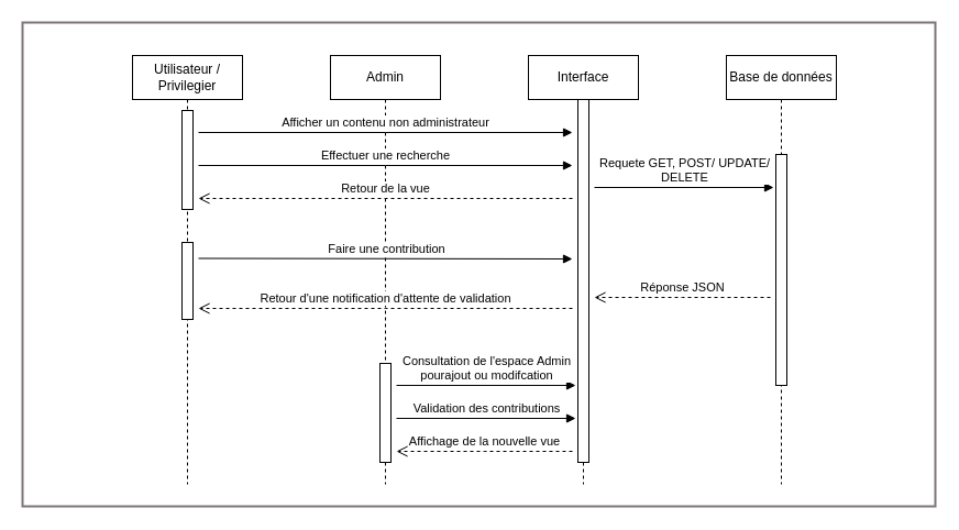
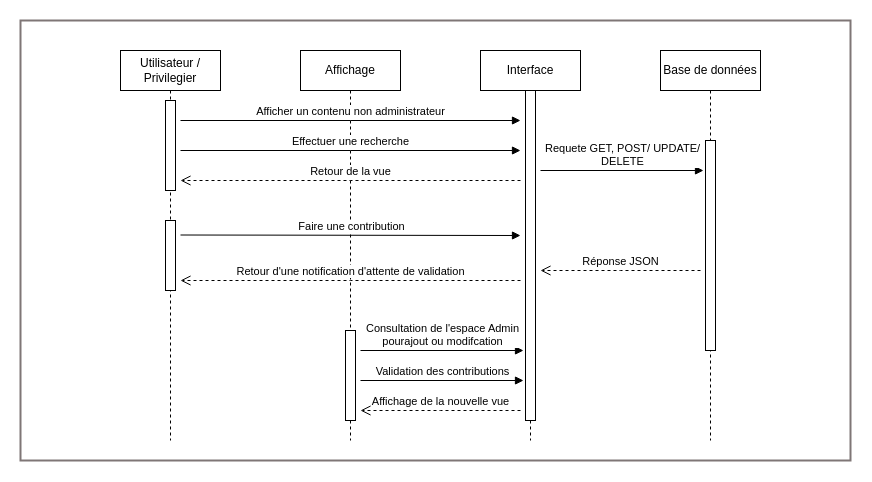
  <mxCell id="0" />
  <mxCell id="1" parent="0" />
  <mxCell id="2" value="" style="rounded=0;whiteSpace=wrap;html=1;strokeColor=#7f7676;strokeWidth=2;" vertex="1" parent="1"><mxGeometry x="20" y="20" width="830" height="440" as="geometry" /></mxCell>
  <mxCell id="3" value="Utilisateur / Privilegier" style="shape=umlLifeline;perimeter=lifelinePerimeter;whiteSpace=wrap;html=1;container=1;dropTarget=0;collapsible=0;recursiveResize=0;outlineConnect=0;portConstraint=eastwest;newEdgeStyle={&quot;edgeStyle&quot;:&quot;elbowEdgeStyle&quot;,&quot;elbow&quot;:&quot;vertical&quot;,&quot;curved&quot;:0,&quot;rounded&quot;:0};" vertex="1" parent="1"><mxGeometry x="120" y="50" width="100" height="390" as="geometry" /></mxCell>
  <mxCell id="4" value="" style="html=1;points=[];perimeter=orthogonalPerimeter;outlineConnect=0;targetShapes=umlLifeline;portConstraint=eastwest;newEdgeStyle={&quot;edgeStyle&quot;:&quot;elbowEdgeStyle&quot;,&quot;elbow&quot;:&quot;vertical&quot;,&quot;curved&quot;:0,&quot;rounded&quot;:0};" vertex="1" parent="3"><mxGeometry x="45" y="50" width="10" height="90" as="geometry" /></mxCell>
- <mxCell id="5" value="Admin" style="shape=umlLifeline;perimeter=lifelinePerimeter;whiteSpace=wrap;html=1;container=1;dropTarget=0;collapsible=0;recursiveResize=0;outlineConnect=0;portConstraint=eastwest;newEdgeStyle={&quot;edgeStyle&quot;:&quot;elbowEdgeStyle&quot;,&quot;elbow&quot;:&quot;vertical&quot;,&quot;curved&quot;:0,&quot;rounded&quot;:0};" vertex="1" parent="1"><mxGeometry x="300" y="50" width="100" height="390" as="geometry" /></mxCell>
+ <mxCell id="5" value="Affichage" style="shape=umlLifeline;perimeter=lifelinePerimeter;whiteSpace=wrap;html=1;container=1;dropTarget=0;collapsible=0;recursiveResize=0;outlineConnect=0;portConstraint=eastwest;newEdgeStyle={&quot;edgeStyle&quot;:&quot;elbowEdgeStyle&quot;,&quot;elbow&quot;:&quot;vertical&quot;,&quot;curved&quot;:0,&quot;rounded&quot;:0};" vertex="1" parent="1"><mxGeometry x="300" y="50" width="100" height="390" as="geometry" /></mxCell>
  <mxCell id="6" value="" style="html=1;points=[];perimeter=orthogonalPerimeter;outlineConnect=0;targetShapes=umlLifeline;portConstraint=eastwest;newEdgeStyle={&quot;edgeStyle&quot;:&quot;elbowEdgeStyle&quot;,&quot;elbow&quot;:&quot;vertical&quot;,&quot;curved&quot;:0,&quot;rounded&quot;:0};" vertex="1" parent="5"><mxGeometry x="45" y="280" width="10" height="90" as="geometry" /></mxCell>
  <mxCell id="7" value="Interface" style="shape=umlLifeline;perimeter=lifelinePerimeter;whiteSpace=wrap;html=1;container=1;dropTarget=0;collapsible=0;recursiveResize=0;outlineConnect=0;portConstraint=eastwest;newEdgeStyle={&quot;edgeStyle&quot;:&quot;elbowEdgeStyle&quot;,&quot;elbow&quot;:&quot;vertical&quot;,&quot;curved&quot;:0,&quot;rounded&quot;:0};" vertex="1" parent="1"><mxGeometry x="480" y="50" width="100" height="390" as="geometry" /></mxCell>
  <mxCell id="8" value="" style="html=1;points=[];perimeter=orthogonalPerimeter;outlineConnect=0;targetShapes=umlLifeline;portConstraint=eastwest;newEdgeStyle={&quot;edgeStyle&quot;:&quot;elbowEdgeStyle&quot;,&quot;elbow&quot;:&quot;vertical&quot;,&quot;curved&quot;:0,&quot;rounded&quot;:0};" vertex="1" parent="7"><mxGeometry x="45" y="40" width="10" height="330" as="geometry" /></mxCell>
  <mxCell id="9" value="Base de données" style="shape=umlLifeline;perimeter=lifelinePerimeter;whiteSpace=wrap;html=1;container=1;dropTarget=0;collapsible=0;recursiveResize=0;outlineConnect=0;portConstraint=eastwest;newEdgeStyle={&quot;edgeStyle&quot;:&quot;elbowEdgeStyle&quot;,&quot;elbow&quot;:&quot;vertical&quot;,&quot;curved&quot;:0,&quot;rounded&quot;:0};" vertex="1" parent="1"><mxGeometry x="660" y="50" width="100" height="390" as="geometry" /></mxCell>
  <mxCell id="10" value="" style="html=1;points=[];perimeter=orthogonalPerimeter;outlineConnect=0;targetShapes=umlLifeline;portConstraint=eastwest;newEdgeStyle={&quot;edgeStyle&quot;:&quot;elbowEdgeStyle&quot;,&quot;elbow&quot;:&quot;vertical&quot;,&quot;curved&quot;:0,&quot;rounded&quot;:0};" vertex="1" parent="9"><mxGeometry x="45" y="90" width="10" height="210" as="geometry" /></mxCell>
  <mxCell id="11" value="Afficher un contenu non administrateur" style="html=1;verticalAlign=bottom;endArrow=block;edgeStyle=elbowEdgeStyle;elbow=vertical;curved=0;rounded=0;" edge="1" parent="1"><mxGeometry width="80" relative="1" as="geometry"><mxPoint x="180" y="120" as="sourcePoint" /><mxPoint x="520" y="120" as="targetPoint" /></mxGeometry></mxCell>
  <mxCell id="12" value="Requete GET, POST/ UPDATE/&lt;br&gt;DELETE" style="html=1;verticalAlign=bottom;endArrow=block;edgeStyle=elbowEdgeStyle;elbow=vertical;curved=0;rounded=0;" edge="1" parent="1"><mxGeometry width="80" relative="1" as="geometry"><mxPoint x="540" y="170" as="sourcePoint" /><mxPoint x="703" y="170" as="targetPoint" /></mxGeometry></mxCell>
  <mxCell id="13" value="Réponse JSON" style="html=1;verticalAlign=bottom;endArrow=open;dashed=1;endSize=8;edgeStyle=elbowEdgeStyle;elbow=vertical;curved=0;rounded=0;" edge="1" parent="1"><mxGeometry relative="1" as="geometry"><mxPoint x="700" y="270" as="sourcePoint" /><mxPoint x="540" y="270" as="targetPoint" /></mxGeometry></mxCell>
  <mxCell id="14" value="Effectuer une recherche" style="html=1;verticalAlign=bottom;endArrow=block;edgeStyle=elbowEdgeStyle;elbow=vertical;curved=0;rounded=0;" edge="1" parent="1"><mxGeometry width="80" relative="1" as="geometry"><mxPoint x="180" y="150" as="sourcePoint" /><mxPoint x="520" y="150" as="targetPoint" /></mxGeometry></mxCell>
  <mxCell id="15" value="Retour de la vue" style="html=1;verticalAlign=bottom;endArrow=open;dashed=1;endSize=8;edgeStyle=elbowEdgeStyle;elbow=vertical;curved=0;rounded=0;" edge="1" parent="1"><mxGeometry relative="1" as="geometry"><mxPoint x="520" y="180" as="sourcePoint" /><mxPoint x="180" y="180" as="targetPoint" /></mxGeometry></mxCell>
  <mxCell id="16" value="" style="html=1;points=[];perimeter=orthogonalPerimeter;outlineConnect=0;targetShapes=umlLifeline;portConstraint=eastwest;newEdgeStyle={&quot;edgeStyle&quot;:&quot;elbowEdgeStyle&quot;,&quot;elbow&quot;:&quot;vertical&quot;,&quot;curved&quot;:0,&quot;rounded&quot;:0};" vertex="1" parent="1"><mxGeometry x="165" y="220" width="10" height="70" as="geometry" /></mxCell>
  <mxCell id="17" value="Faire une contribution" style="html=1;verticalAlign=bottom;endArrow=block;edgeStyle=elbowEdgeStyle;elbow=vertical;curved=0;rounded=0;" edge="1" parent="1"><mxGeometry width="80" relative="1" as="geometry"><mxPoint x="180" y="234.5" as="sourcePoint" /><mxPoint x="520" y="234.5" as="targetPoint" /></mxGeometry></mxCell>
  <mxCell id="18" value="Retour d'une notification d'attente de validation" style="html=1;verticalAlign=bottom;endArrow=open;dashed=1;endSize=8;edgeStyle=elbowEdgeStyle;elbow=vertical;curved=0;rounded=0;" edge="1" parent="1"><mxGeometry relative="1" as="geometry"><mxPoint x="520" y="280" as="sourcePoint" /><mxPoint x="180" y="280" as="targetPoint" /></mxGeometry></mxCell>
  <mxCell id="19" value="Consultation de l'espace Admin &lt;br&gt;pourajout ou modifcation" style="html=1;verticalAlign=bottom;endArrow=block;edgeStyle=elbowEdgeStyle;elbow=vertical;curved=0;rounded=0;" edge="1" parent="1"><mxGeometry width="80" relative="1" as="geometry"><mxPoint x="360" y="350" as="sourcePoint" /><mxPoint x="523" y="350" as="targetPoint" /></mxGeometry></mxCell>
  <mxCell id="20" value="Validation des contributions" style="html=1;verticalAlign=bottom;endArrow=block;edgeStyle=elbowEdgeStyle;elbow=vertical;curved=0;rounded=0;" edge="1" parent="1"><mxGeometry width="80" relative="1" as="geometry"><mxPoint x="360" y="380" as="sourcePoint" /><mxPoint x="523" y="380" as="targetPoint" /></mxGeometry></mxCell>
  <mxCell id="21" value="Affichage de la nouvelle vue" style="html=1;verticalAlign=bottom;endArrow=open;dashed=1;endSize=8;edgeStyle=elbowEdgeStyle;elbow=vertical;curved=0;rounded=0;" edge="1" parent="1"><mxGeometry relative="1" as="geometry"><mxPoint x="520" y="410" as="sourcePoint" /><mxPoint x="360" y="410" as="targetPoint" /></mxGeometry></mxCell>
